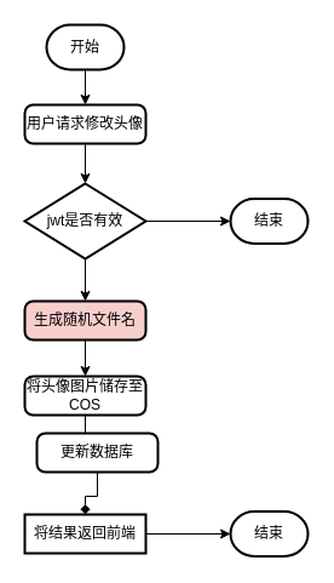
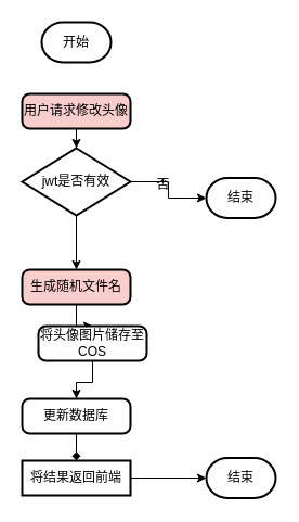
  <mxCell id="0" />
  <mxCell id="1" parent="0" />
- <mxCell id="2" style="edgeStyle=orthogonalEdgeStyle;rounded=0;orthogonalLoop=1;jettySize=auto;html=1;entryX=0.5;entryY=0;entryDx=0;entryDy=0;" edge="1" parent="1" source="3" target="5"><mxGeometry relative="1" as="geometry" /></mxCell>
  <mxCell id="3" value="开始" style="strokeWidth=2;html=1;shape=mxgraph.flowchart.terminator;whiteSpace=wrap;" vertex="1" parent="1"><mxGeometry x="38" y="20" width="64" height="37" as="geometry" /></mxCell>
  <mxCell id="4" style="edgeStyle=orthogonalEdgeStyle;rounded=0;orthogonalLoop=1;jettySize=auto;html=1;entryX=0.5;entryY=0;entryDx=0;entryDy=0;entryPerimeter=0;" edge="1" parent="1" source="5" target="10"><mxGeometry relative="1" as="geometry" /></mxCell>
- <mxCell id="5" value="用户请求修改头像" style="rounded=1;whiteSpace=wrap;html=1;absoluteArcSize=1;arcSize=14;strokeWidth=2;" vertex="1" parent="1"><mxGeometry x="20" y="86" width="100" height="32" as="geometry" /></mxCell>
+ <mxCell id="5" value="用户请求修改头像" style="rounded=1;whiteSpace=wrap;html=1;absoluteArcSize=1;arcSize=14;strokeWidth=2;fillColor=#f8cecc;" vertex="1" parent="1"><mxGeometry x="20" y="86" width="100" height="32" as="geometry" /></mxCell>
  <mxCell id="6" style="edgeStyle=orthogonalEdgeStyle;rounded=0;orthogonalLoop=1;jettySize=auto;html=1;entryX=0.5;entryY=0;entryDx=0;entryDy=0;" edge="1" parent="1" source="7" target="14"><mxGeometry relative="1" as="geometry" /></mxCell>
  <mxCell id="7" value="生成随机文件名" style="rounded=1;whiteSpace=wrap;html=1;absoluteArcSize=1;arcSize=14;strokeWidth=2;fillColor=#f8cecc;" vertex="1" parent="1"><mxGeometry x="20" y="248" width="100" height="32" as="geometry" /></mxCell>
  <mxCell id="8" style="edgeStyle=orthogonalEdgeStyle;rounded=0;orthogonalLoop=1;jettySize=auto;html=1;entryX=0;entryY=0.5;entryDx=0;entryDy=0;entryPerimeter=0;" edge="1" parent="1" source="10" target="11"><mxGeometry relative="1" as="geometry" /></mxCell>
  <mxCell id="9" style="edgeStyle=orthogonalEdgeStyle;rounded=0;orthogonalLoop=1;jettySize=auto;html=1;entryX=0.5;entryY=0;entryDx=0;entryDy=0;" edge="1" parent="1" source="10" target="7"><mxGeometry relative="1" as="geometry" /></mxCell>
- <mxCell id="10" value="jwt是否有效" style="strokeWidth=2;html=1;shape=mxgraph.flowchart.decision;whiteSpace=wrap;" vertex="1" parent="1"><mxGeometry x="20" y="151" width="100" height="62" as="geometry" /></mxCell>
+ <mxCell id="10" value="jwt是否有效" style="strokeWidth=2;html=1;shape=mxgraph.flowchart.decision;whiteSpace=wrap;" vertex="1" parent="1"><mxGeometry x="20" y="136" width="100" height="62" as="geometry" /></mxCell>
  <mxCell id="11" value="结束" style="strokeWidth=2;html=1;shape=mxgraph.flowchart.terminator;whiteSpace=wrap;" vertex="1" parent="1"><mxGeometry x="190" y="163.5" width="64" height="37" as="geometry" /></mxCell>
+ <mxCell id="12" value="否" style="text;html=1;align=center;verticalAlign=middle;resizable=0;points=[];autosize=1;strokeColor=none;fillColor=none;" vertex="1" parent="1"><mxGeometry x="139" y="161" width="22" height="18" as="geometry" /></mxCell>
  <mxCell id="13" style="edgeStyle=orthogonalEdgeStyle;rounded=0;orthogonalLoop=1;jettySize=auto;html=1;entryX=0.5;entryY=0;entryDx=0;entryDy=0;" edge="1" parent="1" source="14" target="16"><mxGeometry relative="1" as="geometry" /></mxCell>
- <mxCell id="14" value="将头像图片储存至COS" style="rounded=1;whiteSpace=wrap;html=1;absoluteArcSize=1;arcSize=14;strokeWidth=2;" vertex="1" parent="1"><mxGeometry x="20" y="310" width="100" height="32" as="geometry" /></mxCell>
+ <mxCell id="14" value="将头像图片储存至COS" style="rounded=1;whiteSpace=wrap;html=1;absoluteArcSize=1;arcSize=14;strokeWidth=2;" vertex="1" parent="1"><mxGeometry x="35" y="300" width="100" height="32" as="geometry" /></mxCell>
  <mxCell id="15" style="edgeStyle=orthogonalEdgeStyle;rounded=0;orthogonalLoop=1;jettySize=auto;html=1;entryX=0.5;entryY=0;entryDx=0;entryDy=0;endArrow=diamond;" edge="1" parent="1" source="16" target="18"><mxGeometry relative="1" as="geometry" /></mxCell>
- <mxCell id="16" value="更新数据库" style="rounded=1;whiteSpace=wrap;html=1;absoluteArcSize=1;arcSize=14;strokeWidth=2;" vertex="1" parent="1"><mxGeometry x="30" y="357" width="100" height="32" as="geometry" /></mxCell>
+ <mxCell id="16" value="更新数据库" style="rounded=1;whiteSpace=wrap;html=1;absoluteArcSize=1;arcSize=14;strokeWidth=2;" vertex="1" parent="1"><mxGeometry x="20" y="367" width="100" height="32" as="geometry" /></mxCell>
  <mxCell id="17" style="edgeStyle=orthogonalEdgeStyle;rounded=0;orthogonalLoop=1;jettySize=auto;html=1;entryX=0;entryY=0.5;entryDx=0;entryDy=0;entryPerimeter=0;" edge="1" parent="1" source="18" target="19"><mxGeometry relative="1" as="geometry" /></mxCell>
  <mxCell id="18" value="将结果返回前端" style="whiteSpace=wrap;html=1;absoluteArcSize=1;arcSize=14;strokeWidth=2;rounded=0;" vertex="1" parent="1"><mxGeometry x="20" y="424" width="100" height="32" as="geometry" /></mxCell>
  <mxCell id="19" value="结束" style="strokeWidth=2;html=1;shape=mxgraph.flowchart.terminator;whiteSpace=wrap;" vertex="1" parent="1"><mxGeometry x="190" y="421.5" width="64" height="37" as="geometry" /></mxCell>
